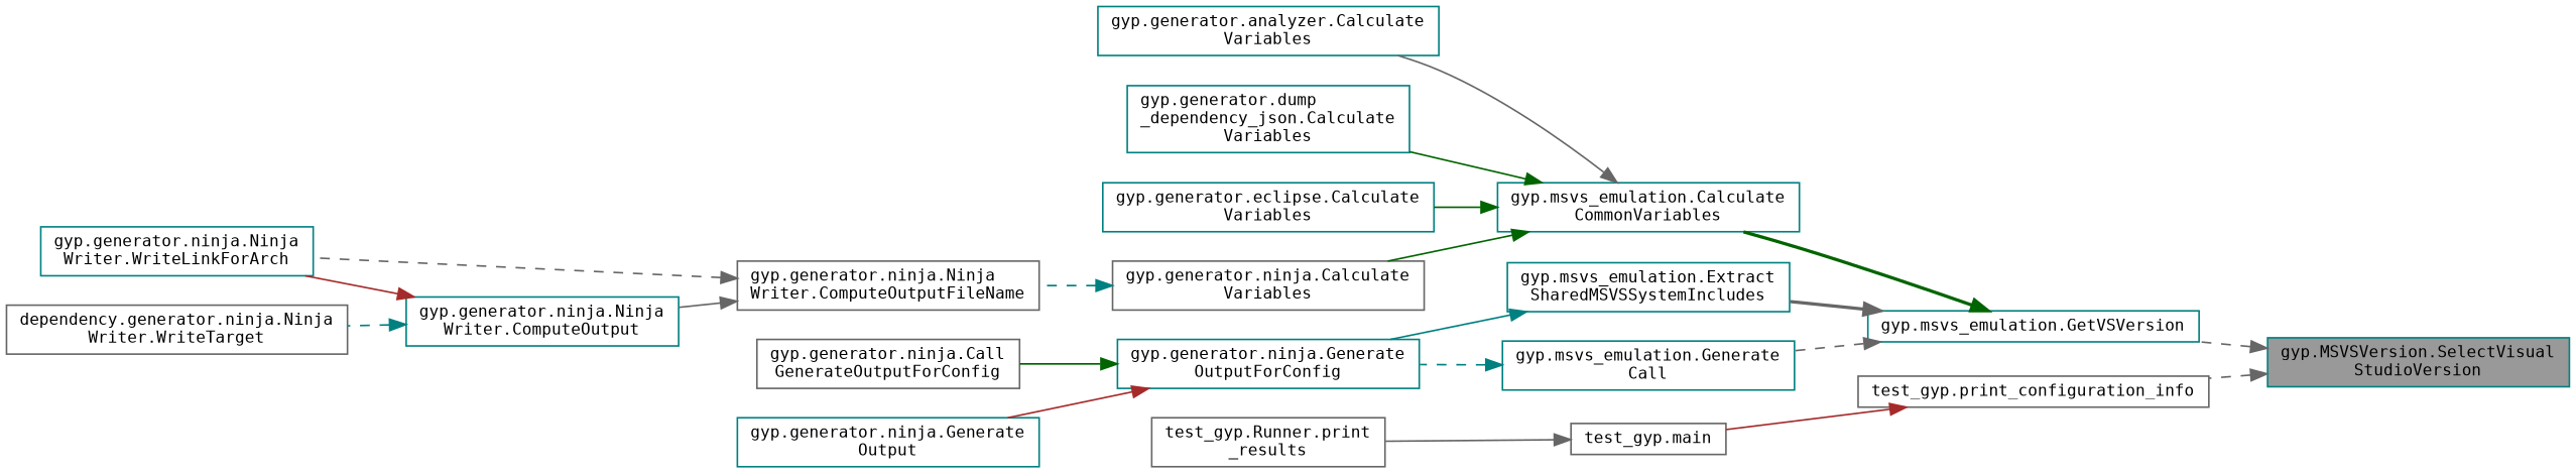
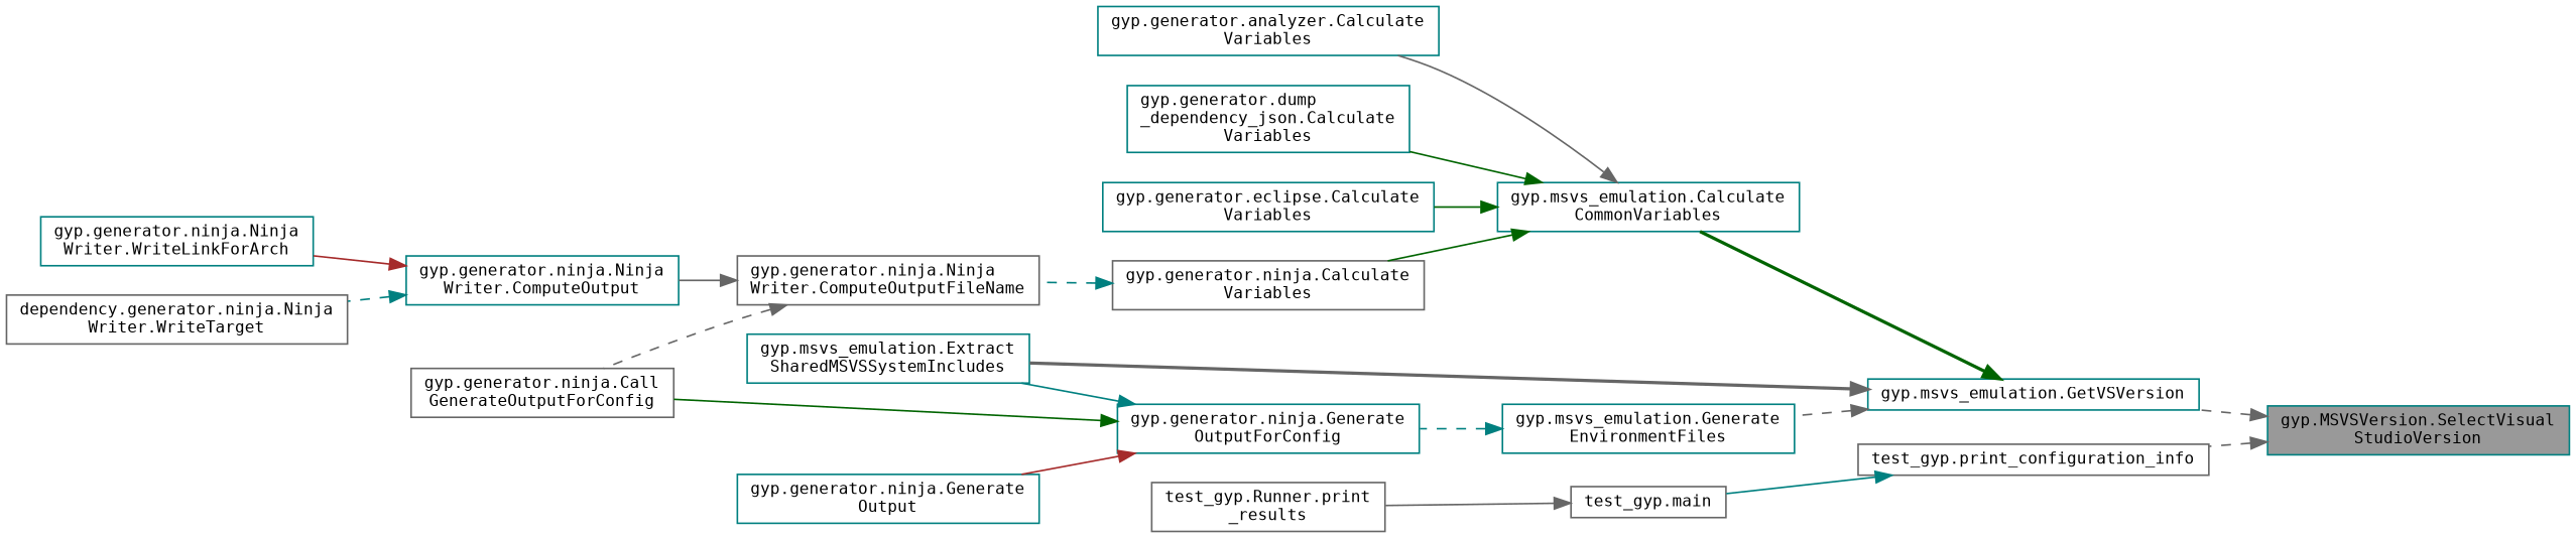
  digraph {
    fontname="DejaVu Sans Mono"
    rankdir=RL
    node [color=teal fillcolor=white fontname="DejaVu Sans Mono" fontsize=10 shape=box style=filled]
    edge [color=gray40 dir=back fontname="DejaVu Sans Mono" fontsize=10 labelfontname=Helvetica labelfontsize=10 style=solid]
    n1 [fillcolor=grey60 fontcolor=black height=0.2 label="gyp.MSVSVersion.SelectVisual\lStudioVersion" width=0.4]
    n2 [height=0.2 label="gyp.msvs_emulation.GetVSVersion" width=0.4]
    n3 [color=gray40 height=0.2 label="test_gyp.print_configuration_info" width=0.4]
    n4 [height=0.2 label="gyp.msvs_emulation.Calculate\lCommonVariables" width=0.4]
    n5 [height=0.2 label="gyp.msvs_emulation.Extract\lSharedMSVSSystemIncludes" width=0.4]
-   n6 [height=0.2 label="gyp.msvs_emulation.Generate\lCall" width=0.4]
+   n6 [height=0.2 label="gyp.msvs_emulation.Generate\lEnvironmentFiles" width=0.4]
    n7 [color=gray40 height=0.2 label="test_gyp.main" width=0.4]
    n8 [height=0.2 label="gyp.generator.analyzer.Calculate\lVariables" width=0.4]
    n9 [height=0.2 label="gyp.generator.dump\l_dependency_json.Calculate\lVariables" width=0.4]
    n10 [height=0.2 label="gyp.generator.eclipse.Calculate\lVariables" width=0.4]
    n11 [color=gray40 height=0.2 label="gyp.generator.ninja.Calculate\lVariables" width=0.4]
    n12 [height=0.2 label="gyp.generator.ninja.Generate\lOutputForConfig" width=0.4]
    n13 [color=gray40 height=0.2 label="gyp.generator.ninja.Ninja\lWriter.ComputeOutputFileName" width=0.4]
    n14 [height=0.2 label="gyp.generator.ninja.Ninja\lWriter.ComputeOutput" width=0.4]
    n15 [height=0.2 label="gyp.generator.ninja.Ninja\lWriter.WriteLinkForArch" width=0.4]
    n16 [color=gray40 height=0.2 label="dependency.generator.ninja.Ninja\lWriter.WriteTarget" width=0.4]
    n17 [color=gray40 height=0.2 label="gyp.generator.ninja.Call\lGenerateOutputForConfig" width=0.4]
    n18 [height=0.2 label="gyp.generator.ninja.Generate\lOutput" width=0.4]
    n19 [color=gray40 height=0.2 label="test_gyp.Runner.print\l_results" width=0.4]
    n1 -> n2 [style=dashed]
    n1 -> n3 [style=dashed]
    n2 -> n4 [color=darkgreen style=bold]
    n2 -> n5 [style=bold]
    n2 -> n6 [style=dashed]
-   n3 -> n7 [color=brown]
+   n3 -> n7 [color=teal]
    n4 -> n8
    n4 -> n9 [color=darkgreen]
    n4 -> n10 [color=darkgreen]
    n4 -> n11 [color=darkgreen]
-   n5 -> n12 [color=teal]
+   n12 -> n5 [color=teal]
    n6 -> n12 [color=teal style=dashed]
    n7 -> n19
    n11 -> n13 [color=teal style=dashed]
    n12 -> n17 [color=darkgreen]
    n12 -> n18 [color=brown]
    n13 -> n14
-   n13 -> n15 [style=dashed]
+   n13 -> n17 [style=dashed]
    n14 -> n15 [color=brown]
    n14 -> n16 [color=teal style=dashed]
  }
